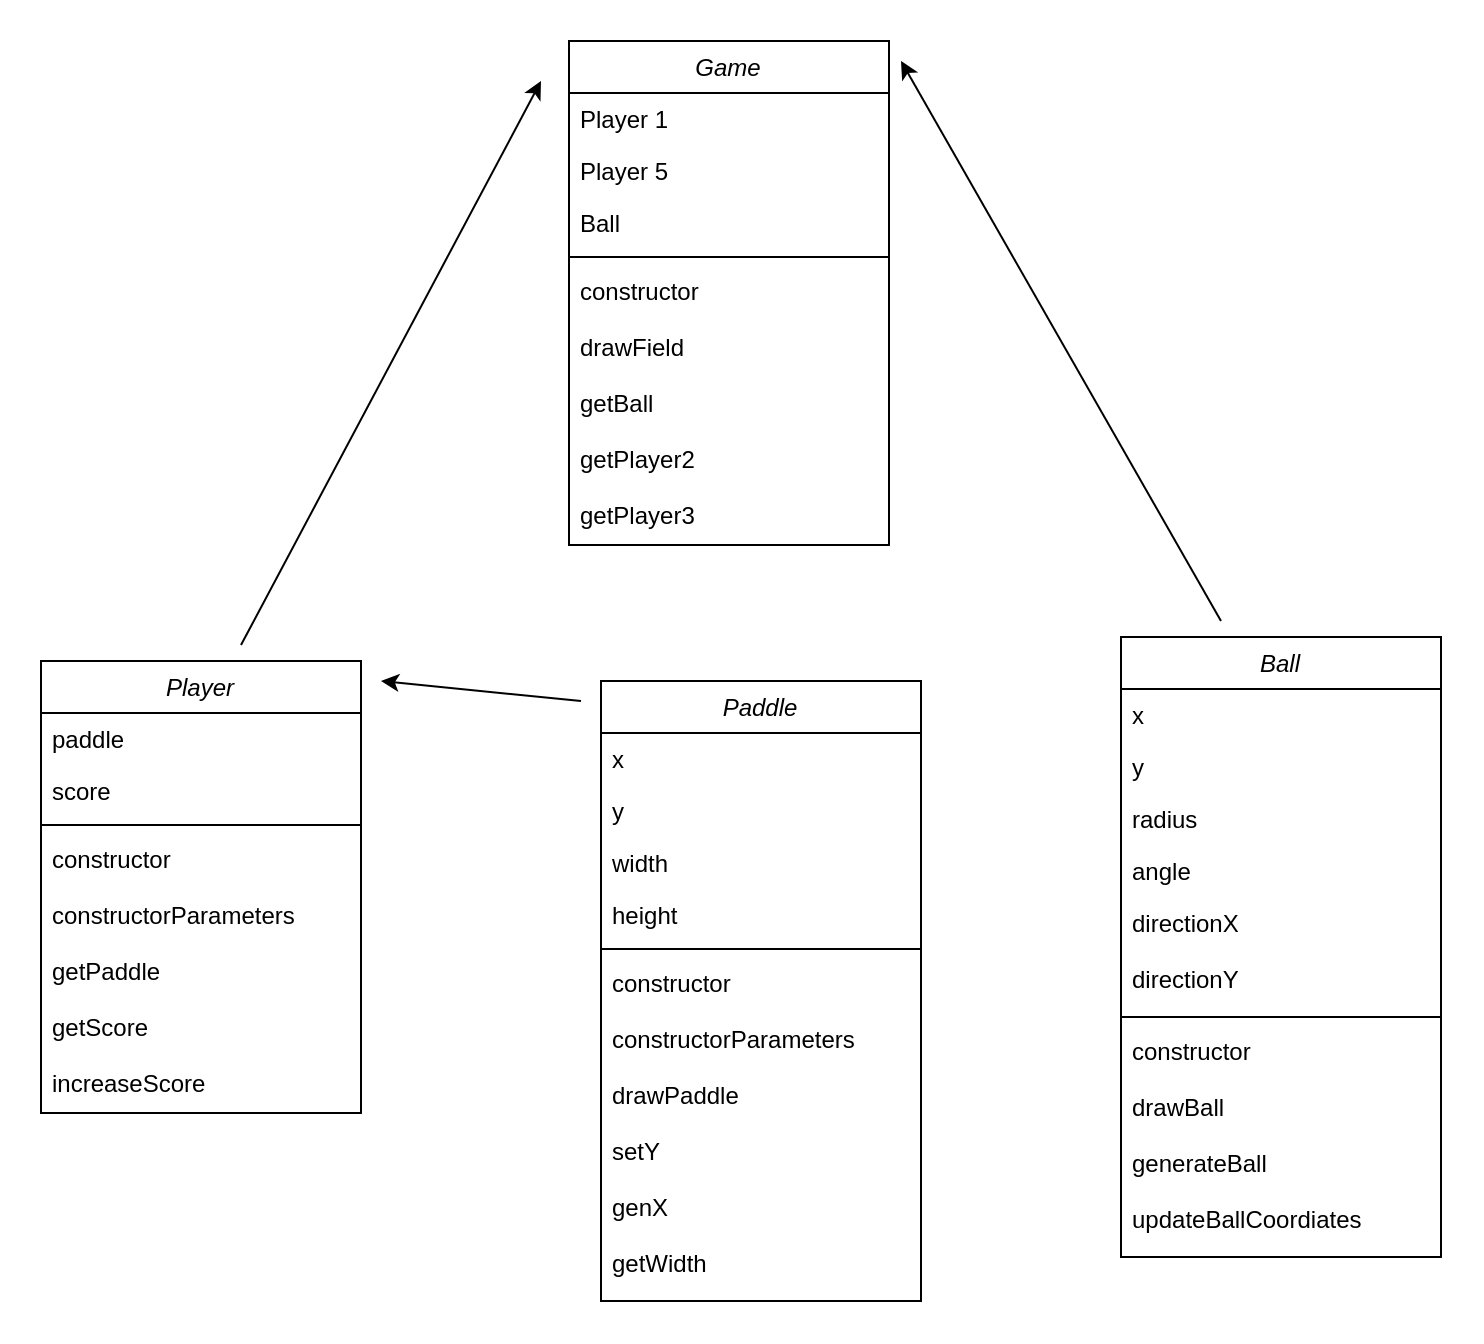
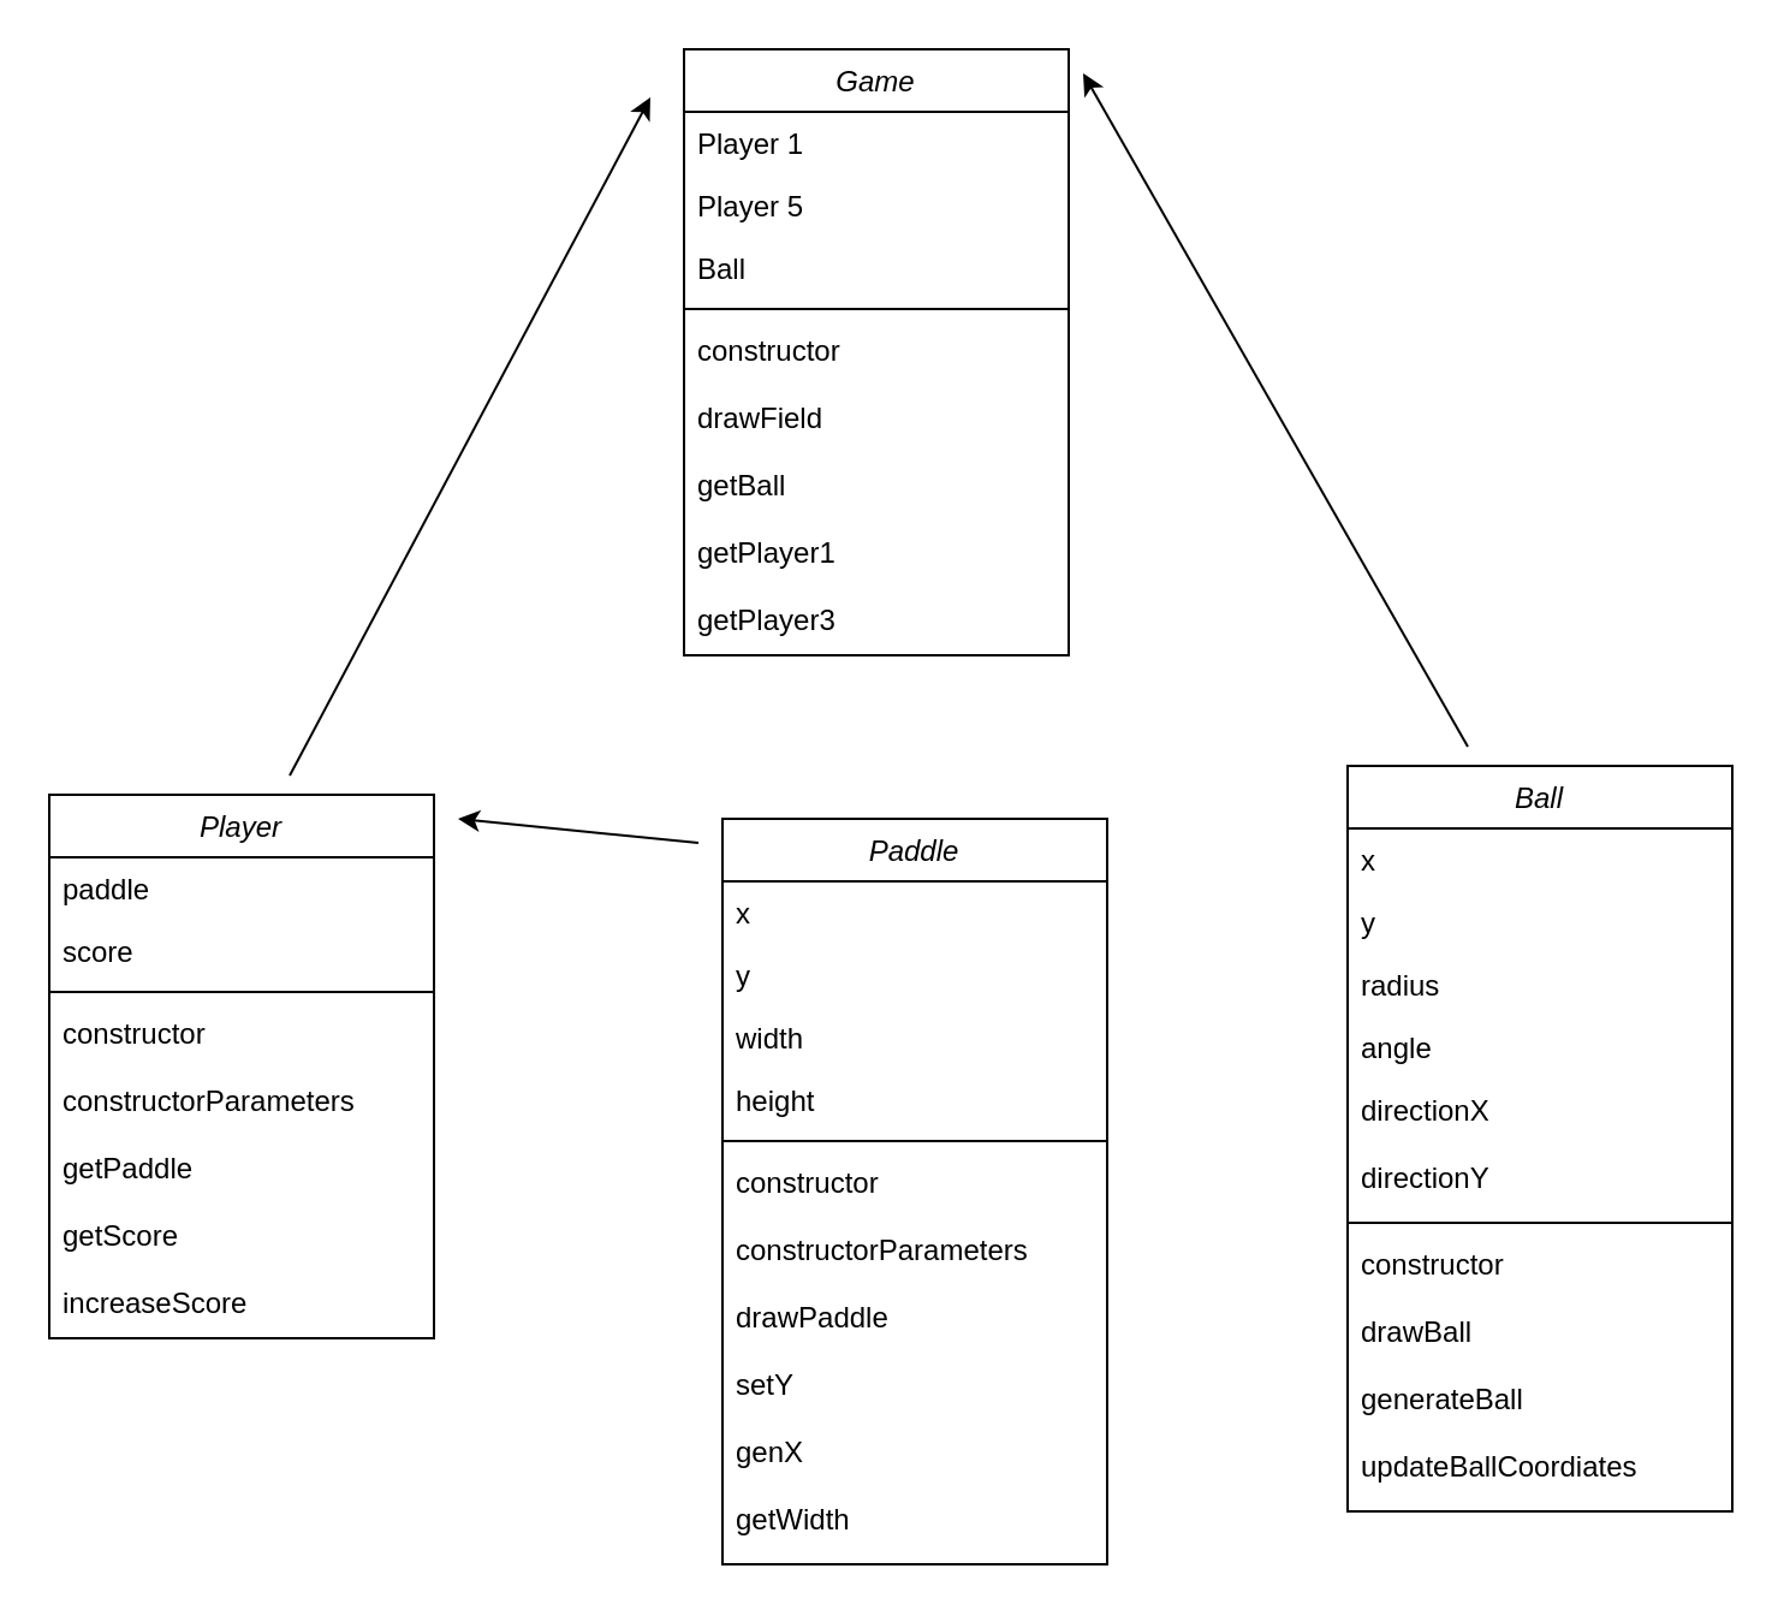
  <mxCell id="0" />
  <mxCell id="1" parent="0" />
  <mxCell id="2" value="Ball" style="swimlane;fontStyle=2;align=center;verticalAlign=top;childLayout=stackLayout;horizontal=1;startSize=26;horizontalStack=0;resizeParent=1;resizeLast=0;collapsible=1;marginBottom=0;rounded=0;shadow=0;strokeWidth=1;" parent="1" vertex="1"><mxGeometry x="560" y="318" width="160" height="310" as="geometry"><mxRectangle x="230" y="140" width="160" height="26" as="alternateBounds" /></mxGeometry></mxCell>
  <mxCell id="3" value="x" style="text;align=left;verticalAlign=top;spacingLeft=4;spacingRight=4;overflow=hidden;rotatable=0;points=[[0,0.5],[1,0.5]];portConstraint=eastwest;" parent="2" vertex="1"><mxGeometry y="26" width="160" height="26" as="geometry" /></mxCell>
  <mxCell id="4" value="y" style="text;align=left;verticalAlign=top;spacingLeft=4;spacingRight=4;overflow=hidden;rotatable=0;points=[[0,0.5],[1,0.5]];portConstraint=eastwest;rounded=0;shadow=0;html=0;" parent="2" vertex="1"><mxGeometry y="52" width="160" height="26" as="geometry" /></mxCell>
  <mxCell id="5" value="radius" style="text;align=left;verticalAlign=top;spacingLeft=4;spacingRight=4;overflow=hidden;rotatable=0;points=[[0,0.5],[1,0.5]];portConstraint=eastwest;rounded=0;shadow=0;html=0;" parent="2" vertex="1"><mxGeometry y="78" width="160" height="26" as="geometry" /></mxCell>
  <mxCell id="6" value="angle" style="text;align=left;verticalAlign=top;spacingLeft=4;spacingRight=4;overflow=hidden;rotatable=0;points=[[0,0.5],[1,0.5]];portConstraint=eastwest;" parent="2" vertex="1"><mxGeometry y="104" width="160" height="26" as="geometry" /></mxCell>
  <mxCell id="7" value="directionX" style="text;align=left;verticalAlign=top;spacingLeft=4;spacingRight=4;overflow=hidden;rotatable=0;points=[[0,0.5],[1,0.5]];portConstraint=eastwest;" parent="2" vertex="1"><mxGeometry y="130" width="160" height="28" as="geometry" /></mxCell>
  <mxCell id="8" value="directionY" style="text;align=left;verticalAlign=top;spacingLeft=4;spacingRight=4;overflow=hidden;rotatable=0;points=[[0,0.5],[1,0.5]];portConstraint=eastwest;" parent="2" vertex="1"><mxGeometry y="158" width="160" height="28" as="geometry" /></mxCell>
  <mxCell id="9" value="" style="line;html=1;strokeWidth=1;align=left;verticalAlign=middle;spacingTop=-1;spacingLeft=3;spacingRight=3;rotatable=0;labelPosition=right;points=[];portConstraint=eastwest;" parent="2" vertex="1"><mxGeometry y="186" width="160" height="8" as="geometry" /></mxCell>
  <mxCell id="10" value="constructor" style="text;align=left;verticalAlign=top;spacingLeft=4;spacingRight=4;overflow=hidden;rotatable=0;points=[[0,0.5],[1,0.5]];portConstraint=eastwest;" parent="2" vertex="1"><mxGeometry y="194" width="160" height="28" as="geometry" /></mxCell>
  <mxCell id="11" value="drawBall" style="text;align=left;verticalAlign=top;spacingLeft=4;spacingRight=4;overflow=hidden;rotatable=0;points=[[0,0.5],[1,0.5]];portConstraint=eastwest;" parent="2" vertex="1"><mxGeometry y="222" width="160" height="28" as="geometry" /></mxCell>
  <mxCell id="12" value="generateBall" style="text;align=left;verticalAlign=top;spacingLeft=4;spacingRight=4;overflow=hidden;rotatable=0;points=[[0,0.5],[1,0.5]];portConstraint=eastwest;" vertex="1" parent="2"><mxGeometry y="250" width="160" height="28" as="geometry" /></mxCell>
  <mxCell id="13" value="updateBallCoordiates" style="text;align=left;verticalAlign=top;spacingLeft=4;spacingRight=4;overflow=hidden;rotatable=0;points=[[0,0.5],[1,0.5]];portConstraint=eastwest;" vertex="1" parent="2"><mxGeometry y="278" width="160" height="28" as="geometry" /></mxCell>
  <mxCell id="14" value="Game" style="swimlane;fontStyle=2;align=center;verticalAlign=top;childLayout=stackLayout;horizontal=1;startSize=26;horizontalStack=0;resizeParent=1;resizeLast=0;collapsible=1;marginBottom=0;rounded=0;shadow=0;strokeWidth=1;" parent="1" vertex="1"><mxGeometry x="284" y="20" width="160" height="252" as="geometry"><mxRectangle x="230" y="140" width="160" height="26" as="alternateBounds" /></mxGeometry></mxCell>
  <mxCell id="15" value="Player 1" style="text;align=left;verticalAlign=top;spacingLeft=4;spacingRight=4;overflow=hidden;rotatable=0;points=[[0,0.5],[1,0.5]];portConstraint=eastwest;" parent="14" vertex="1"><mxGeometry y="26" width="160" height="26" as="geometry" /></mxCell>
  <mxCell id="16" value="Player 5" style="text;align=left;verticalAlign=top;spacingLeft=4;spacingRight=4;overflow=hidden;rotatable=0;points=[[0,0.5],[1,0.5]];portConstraint=eastwest;rounded=0;shadow=0;html=0;" parent="14" vertex="1"><mxGeometry y="52" width="160" height="26" as="geometry" /></mxCell>
  <mxCell id="17" value="Ball" style="text;align=left;verticalAlign=top;spacingLeft=4;spacingRight=4;overflow=hidden;rotatable=0;points=[[0,0.5],[1,0.5]];portConstraint=eastwest;rounded=0;shadow=0;html=0;" parent="14" vertex="1"><mxGeometry y="78" width="160" height="26" as="geometry" /></mxCell>
  <mxCell id="18" value="" style="line;html=1;strokeWidth=1;align=left;verticalAlign=middle;spacingTop=-1;spacingLeft=3;spacingRight=3;rotatable=0;labelPosition=right;points=[];portConstraint=eastwest;" parent="14" vertex="1"><mxGeometry y="104" width="160" height="8" as="geometry" /></mxCell>
  <mxCell id="19" value="constructor" style="text;align=left;verticalAlign=top;spacingLeft=4;spacingRight=4;overflow=hidden;rotatable=0;points=[[0,0.5],[1,0.5]];portConstraint=eastwest;" parent="14" vertex="1"><mxGeometry y="112" width="160" height="28" as="geometry" /></mxCell>
  <mxCell id="20" value="drawField" style="text;align=left;verticalAlign=top;spacingLeft=4;spacingRight=4;overflow=hidden;rotatable=0;points=[[0,0.5],[1,0.5]];portConstraint=eastwest;" parent="14" vertex="1"><mxGeometry y="140" width="160" height="28" as="geometry" /></mxCell>
  <mxCell id="21" value="getBall" style="text;align=left;verticalAlign=top;spacingLeft=4;spacingRight=4;overflow=hidden;rotatable=0;points=[[0,0.5],[1,0.5]];portConstraint=eastwest;" parent="14" vertex="1"><mxGeometry y="168" width="160" height="28" as="geometry" /></mxCell>
- <mxCell id="22" value="getPlayer2" style="text;align=left;verticalAlign=top;spacingLeft=4;spacingRight=4;overflow=hidden;rotatable=0;points=[[0,0.5],[1,0.5]];portConstraint=eastwest;" parent="14" vertex="1"><mxGeometry y="196" width="160" height="28" as="geometry" /></mxCell>
+ <mxCell id="22" value="getPlayer1" style="text;align=left;verticalAlign=top;spacingLeft=4;spacingRight=4;overflow=hidden;rotatable=0;points=[[0,0.5],[1,0.5]];portConstraint=eastwest;" parent="14" vertex="1"><mxGeometry y="196" width="160" height="28" as="geometry" /></mxCell>
  <mxCell id="23" value="getPlayer3" style="text;align=left;verticalAlign=top;spacingLeft=4;spacingRight=4;overflow=hidden;rotatable=0;points=[[0,0.5],[1,0.5]];portConstraint=eastwest;" parent="14" vertex="1"><mxGeometry y="224" width="160" height="28" as="geometry" /></mxCell>
  <mxCell id="24" value="Paddle" style="swimlane;fontStyle=2;align=center;verticalAlign=top;childLayout=stackLayout;horizontal=1;startSize=26;horizontalStack=0;resizeParent=1;resizeLast=0;collapsible=1;marginBottom=0;rounded=0;shadow=0;strokeWidth=1;" vertex="1" parent="1"><mxGeometry x="300" y="340" width="160" height="310" as="geometry"><mxRectangle x="230" y="140" width="160" height="26" as="alternateBounds" /></mxGeometry></mxCell>
  <mxCell id="25" value="x" style="text;align=left;verticalAlign=top;spacingLeft=4;spacingRight=4;overflow=hidden;rotatable=0;points=[[0,0.5],[1,0.5]];portConstraint=eastwest;" vertex="1" parent="24"><mxGeometry y="26" width="160" height="26" as="geometry" /></mxCell>
  <mxCell id="26" value="y" style="text;align=left;verticalAlign=top;spacingLeft=4;spacingRight=4;overflow=hidden;rotatable=0;points=[[0,0.5],[1,0.5]];portConstraint=eastwest;rounded=0;shadow=0;html=0;" vertex="1" parent="24"><mxGeometry y="52" width="160" height="26" as="geometry" /></mxCell>
  <mxCell id="27" value="width" style="text;align=left;verticalAlign=top;spacingLeft=4;spacingRight=4;overflow=hidden;rotatable=0;points=[[0,0.5],[1,0.5]];portConstraint=eastwest;rounded=0;shadow=0;html=0;" vertex="1" parent="24"><mxGeometry y="78" width="160" height="26" as="geometry" /></mxCell>
  <mxCell id="28" value="height" style="text;align=left;verticalAlign=top;spacingLeft=4;spacingRight=4;overflow=hidden;rotatable=0;points=[[0,0.5],[1,0.5]];portConstraint=eastwest;" vertex="1" parent="24"><mxGeometry y="104" width="160" height="26" as="geometry" /></mxCell>
  <mxCell id="29" value="" style="line;html=1;strokeWidth=1;align=left;verticalAlign=middle;spacingTop=-1;spacingLeft=3;spacingRight=3;rotatable=0;labelPosition=right;points=[];portConstraint=eastwest;" vertex="1" parent="24"><mxGeometry y="130" width="160" height="8" as="geometry" /></mxCell>
  <mxCell id="30" value="constructor" style="text;align=left;verticalAlign=top;spacingLeft=4;spacingRight=4;overflow=hidden;rotatable=0;points=[[0,0.5],[1,0.5]];portConstraint=eastwest;" vertex="1" parent="24"><mxGeometry y="138" width="160" height="28" as="geometry" /></mxCell>
  <mxCell id="31" value="constructorParameters" style="text;align=left;verticalAlign=top;spacingLeft=4;spacingRight=4;overflow=hidden;rotatable=0;points=[[0,0.5],[1,0.5]];portConstraint=eastwest;" vertex="1" parent="24"><mxGeometry y="166" width="160" height="28" as="geometry" /></mxCell>
  <mxCell id="32" value="drawPaddle" style="text;align=left;verticalAlign=top;spacingLeft=4;spacingRight=4;overflow=hidden;rotatable=0;points=[[0,0.5],[1,0.5]];portConstraint=eastwest;" vertex="1" parent="24"><mxGeometry y="194" width="160" height="28" as="geometry" /></mxCell>
  <mxCell id="33" value="setY" style="text;align=left;verticalAlign=top;spacingLeft=4;spacingRight=4;overflow=hidden;rotatable=0;points=[[0,0.5],[1,0.5]];portConstraint=eastwest;" vertex="1" parent="24"><mxGeometry y="222" width="160" height="28" as="geometry" /></mxCell>
  <mxCell id="34" value="genX" style="text;align=left;verticalAlign=top;spacingLeft=4;spacingRight=4;overflow=hidden;rotatable=0;points=[[0,0.5],[1,0.5]];portConstraint=eastwest;" vertex="1" parent="24"><mxGeometry y="250" width="160" height="28" as="geometry" /></mxCell>
  <mxCell id="35" value="getWidth" style="text;align=left;verticalAlign=top;spacingLeft=4;spacingRight=4;overflow=hidden;rotatable=0;points=[[0,0.5],[1,0.5]];portConstraint=eastwest;" vertex="1" parent="24"><mxGeometry y="278" width="160" height="28" as="geometry" /></mxCell>
  <mxCell id="36" value="Player" style="swimlane;fontStyle=2;align=center;verticalAlign=top;childLayout=stackLayout;horizontal=1;startSize=26;horizontalStack=0;resizeParent=1;resizeLast=0;collapsible=1;marginBottom=0;rounded=0;shadow=0;strokeWidth=1;" vertex="1" parent="1"><mxGeometry x="20" y="330" width="160" height="226" as="geometry"><mxRectangle x="230" y="140" width="160" height="26" as="alternateBounds" /></mxGeometry></mxCell>
  <mxCell id="37" value="paddle" style="text;align=left;verticalAlign=top;spacingLeft=4;spacingRight=4;overflow=hidden;rotatable=0;points=[[0,0.5],[1,0.5]];portConstraint=eastwest;" vertex="1" parent="36"><mxGeometry y="26" width="160" height="26" as="geometry" /></mxCell>
  <mxCell id="38" value="score" style="text;align=left;verticalAlign=top;spacingLeft=4;spacingRight=4;overflow=hidden;rotatable=0;points=[[0,0.5],[1,0.5]];portConstraint=eastwest;rounded=0;shadow=0;html=0;" vertex="1" parent="36"><mxGeometry y="52" width="160" height="26" as="geometry" /></mxCell>
  <mxCell id="39" value="" style="line;html=1;strokeWidth=1;align=left;verticalAlign=middle;spacingTop=-1;spacingLeft=3;spacingRight=3;rotatable=0;labelPosition=right;points=[];portConstraint=eastwest;" vertex="1" parent="36"><mxGeometry y="78" width="160" height="8" as="geometry" /></mxCell>
  <mxCell id="40" value="constructor" style="text;align=left;verticalAlign=top;spacingLeft=4;spacingRight=4;overflow=hidden;rotatable=0;points=[[0,0.5],[1,0.5]];portConstraint=eastwest;" vertex="1" parent="36"><mxGeometry y="86" width="160" height="28" as="geometry" /></mxCell>
  <mxCell id="41" value="constructorParameters" style="text;align=left;verticalAlign=top;spacingLeft=4;spacingRight=4;overflow=hidden;rotatable=0;points=[[0,0.5],[1,0.5]];portConstraint=eastwest;" vertex="1" parent="36"><mxGeometry y="114" width="160" height="28" as="geometry" /></mxCell>
  <mxCell id="42" value="getPaddle" style="text;align=left;verticalAlign=top;spacingLeft=4;spacingRight=4;overflow=hidden;rotatable=0;points=[[0,0.5],[1,0.5]];portConstraint=eastwest;" vertex="1" parent="36"><mxGeometry y="142" width="160" height="28" as="geometry" /></mxCell>
  <mxCell id="43" value="getScore" style="text;align=left;verticalAlign=top;spacingLeft=4;spacingRight=4;overflow=hidden;rotatable=0;points=[[0,0.5],[1,0.5]];portConstraint=eastwest;" vertex="1" parent="36"><mxGeometry y="170" width="160" height="28" as="geometry" /></mxCell>
  <mxCell id="44" value="increaseScore" style="text;align=left;verticalAlign=top;spacingLeft=4;spacingRight=4;overflow=hidden;rotatable=0;points=[[0,0.5],[1,0.5]];portConstraint=eastwest;" vertex="1" parent="36"><mxGeometry y="198" width="160" height="28" as="geometry" /></mxCell>
  <mxCell id="45" value="" style="endArrow=classic;html=1;rounded=0;" edge="1" parent="1"><mxGeometry width="50" height="50" relative="1" as="geometry"><mxPoint x="290" y="350" as="sourcePoint" /><mxPoint x="190" y="340" as="targetPoint" /><Array as="points" /></mxGeometry></mxCell>
  <mxCell id="46" value="" style="endArrow=classic;html=1;rounded=0;" edge="1" parent="1"><mxGeometry width="50" height="50" relative="1" as="geometry"><mxPoint x="610" y="310" as="sourcePoint" /><mxPoint x="450" y="30" as="targetPoint" /></mxGeometry></mxCell>
  <mxCell id="47" value="" style="endArrow=classic;html=1;rounded=0;" edge="1" parent="1"><mxGeometry width="50" height="50" relative="1" as="geometry"><mxPoint x="120" y="322" as="sourcePoint" /><mxPoint x="270" y="40" as="targetPoint" /></mxGeometry></mxCell>
